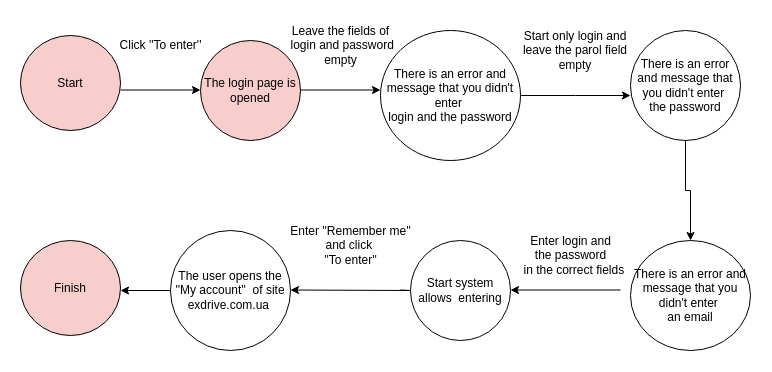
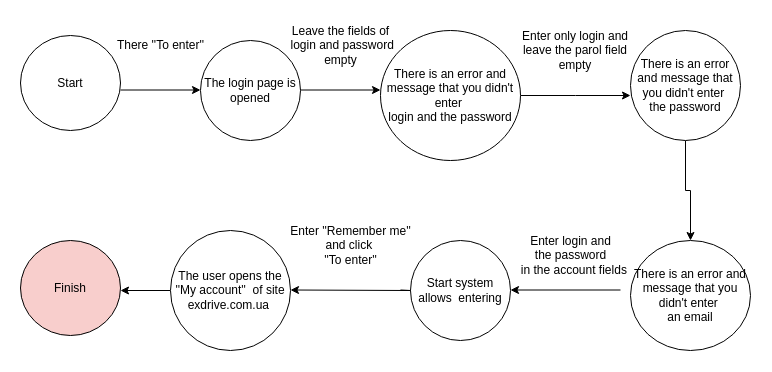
  <mxCell id="0" />
  <mxCell id="1" parent="0" />
- <mxCell id="2" value="Start" style="ellipse;whiteSpace=wrap;html=1;fillColor=#f8cecc;" parent="1" vertex="1"><mxGeometry y="35" width="100" height="95" as="geometry" x="20" /></mxCell>
+ <mxCell id="2" value="Start" style="ellipse;whiteSpace=wrap;html=1;" parent="1" vertex="1"><mxGeometry y="35" width="100" height="95" as="geometry" x="20" /></mxCell>
  <mxCell id="3" value="" style="endArrow=classic;html=1;rounded=0;" parent="1" edge="1"><mxGeometry width="50" height="50" relative="1" as="geometry"><mxPoint x="120" y="89.5" as="sourcePoint" /><mxPoint x="200" y="89.5" as="targetPoint" /></mxGeometry></mxCell>
- <mxCell id="4" value="The login page is opened" style="ellipse;whiteSpace=wrap;html=1;fillColor=#f8cecc;" parent="1" vertex="1"><mxGeometry x="200" y="40" width="100" height="100" as="geometry" /></mxCell>
- <mxCell id="5" value="&lt;span style=&quot;&quot;&gt;Click ''To enter''&lt;/span&gt;" style="text;html=1;align=center;verticalAlign=middle;resizable=0;points=[];autosize=1;strokeColor=none;fillColor=none;" parent="1" vertex="1"><mxGeometry x="110" y="35" width="100" height="20" as="geometry" /></mxCell>
+ <mxCell id="4" value="The login page is opened" style="ellipse;whiteSpace=wrap;html=1;" parent="1" vertex="1"><mxGeometry x="200" y="40" width="100" height="100" as="geometry" /></mxCell>
+ <mxCell id="5" value="&lt;span style=&quot;&quot;&gt;There ''To enter''&lt;/span&gt;" style="text;html=1;align=center;verticalAlign=middle;resizable=0;points=[];autosize=1;strokeColor=none;fillColor=none;" parent="1" vertex="1"><mxGeometry x="110" y="35" width="100" height="20" as="geometry" /></mxCell>
  <mxCell id="6" value="" style="endArrow=classic;html=1;rounded=0;" parent="1" edge="1"><mxGeometry width="50" height="50" relative="1" as="geometry"><mxPoint x="300" y="89.5" as="sourcePoint" /><mxPoint x="380" y="89.5" as="targetPoint" /></mxGeometry></mxCell>
  <mxCell id="7" value="Leave the fields of&lt;br&gt;&amp;nbsp;login and password&lt;br&gt;empty" style="text;html=1;align=center;verticalAlign=middle;resizable=0;points=[];autosize=1;strokeColor=none;fillColor=none;" parent="1" vertex="1"><mxGeometry x="280" y="20" width="120" height="50" as="geometry" /></mxCell>
  <mxCell id="8" style="edgeStyle=orthogonalEdgeStyle;rounded=0;orthogonalLoop=1;jettySize=auto;html=1;fontSize=12;" parent="1" source="9" edge="1"><mxGeometry relative="1" as="geometry"><mxPoint x="630" y="95" as="targetPoint" /></mxGeometry></mxCell>
  <mxCell id="9" value="&lt;font style=&quot;font-size: 12px;&quot;&gt;There is an error and message that you didn't enter&amp;nbsp;&lt;br&gt;login and the password&lt;/font&gt;" style="ellipse;whiteSpace=wrap;html=1;" parent="1" vertex="1"><mxGeometry x="380" y="30" width="140" height="130" as="geometry" /></mxCell>
  <mxCell id="10" style="edgeStyle=orthogonalEdgeStyle;rounded=0;orthogonalLoop=1;jettySize=auto;html=1;exitX=0.5;exitY=1;exitDx=0;exitDy=0;entryX=0.5;entryY=0;entryDx=0;entryDy=0;fontSize=12;" parent="1" source="11" target="12" edge="1"><mxGeometry relative="1" as="geometry" /></mxCell>
  <mxCell id="11" value="&lt;span style=&quot;&quot;&gt;There is an error and message that you didn't enter&amp;nbsp;&lt;/span&gt;&lt;br style=&quot;&quot;&gt;&lt;span style=&quot;&quot;&gt;the password&lt;/span&gt;" style="ellipse;whiteSpace=wrap;html=1;" parent="1" vertex="1"><mxGeometry x="630" y="30" width="110" height="110" as="geometry" /></mxCell>
  <mxCell id="12" value="&lt;span style=&quot;&quot;&gt;There is an error and message that you didn't enter&amp;nbsp;&lt;/span&gt;&lt;br style=&quot;&quot;&gt;an email" style="ellipse;whiteSpace=wrap;html=1;" parent="1" vertex="1"><mxGeometry x="630" y="240" width="120" height="110" as="geometry" /></mxCell>
- <mxCell id="13" value="Start only login and leave the parol field empty" style="text;html=1;strokeColor=none;fillColor=none;align=center;verticalAlign=middle;whiteSpace=wrap;rounded=0;" parent="1" vertex="1"><mxGeometry x="520" y="35" width="110" height="30" as="geometry" /></mxCell>
+ <mxCell id="13" value="Enter only login and leave the parol field empty" style="text;html=1;strokeColor=none;fillColor=none;align=center;verticalAlign=middle;whiteSpace=wrap;rounded=0;" parent="1" vertex="1"><mxGeometry x="520" y="35" width="110" height="30" as="geometry" /></mxCell>
  <mxCell id="14" value="" style="endArrow=classic;html=1;rounded=0;" parent="1" edge="1"><mxGeometry width="50" height="50" relative="1" as="geometry"><mxPoint x="620" y="289.5" as="sourcePoint" /><mxPoint x="510" y="289.5" as="targetPoint" /><Array as="points"><mxPoint x="620" y="289.5" /></Array></mxGeometry></mxCell>
  <mxCell id="15" value="Start system allows&amp;nbsp; entering" style="ellipse;whiteSpace=wrap;html=1;" parent="1" vertex="1"><mxGeometry x="410" y="240" width="100" height="100" as="geometry" /></mxCell>
- <mxCell id="16" value="&lt;span style=&quot;&quot;&gt;Enter login and&lt;br&gt;the password&lt;br&gt;&amp;nbsp; in the correct fields&lt;/span&gt;" style="text;html=1;align=center;verticalAlign=middle;resizable=0;points=[];autosize=1;strokeColor=none;fillColor=none;" parent="1" vertex="1"><mxGeometry x="510" y="230" width="120" height="50" as="geometry" /></mxCell>
+ <mxCell id="16" value="&lt;span style=&quot;&quot;&gt;Enter login and&lt;br&gt;the password&lt;br&gt;&amp;nbsp; in the account fields&lt;/span&gt;" style="text;html=1;align=center;verticalAlign=middle;resizable=0;points=[];autosize=1;strokeColor=none;fillColor=none;" parent="1" vertex="1"><mxGeometry x="510" y="230" width="120" height="50" as="geometry" /></mxCell>
  <mxCell id="17" value="" style="endArrow=classic;html=1;rounded=0;" parent="1" edge="1"><mxGeometry width="50" height="50" relative="1" as="geometry"><mxPoint x="400" y="289.5" as="sourcePoint" /><mxPoint x="290" y="289.5" as="targetPoint" /><Array as="points"><mxPoint x="410" y="290" /></Array></mxGeometry></mxCell>
  <mxCell id="18" value="Enter ''Remember me''&lt;br&gt;and click&amp;nbsp;&lt;br&gt;''To enter''" style="text;html=1;align=center;verticalAlign=middle;resizable=0;points=[];autosize=1;strokeColor=none;fillColor=none;" parent="1" vertex="1"><mxGeometry x="280" y="220" width="140" height="50" as="geometry" /></mxCell>
  <mxCell id="19" style="edgeStyle=orthogonalEdgeStyle;rounded=0;orthogonalLoop=1;jettySize=auto;html=1;fontSize=9;" parent="1" source="20" edge="1"><mxGeometry relative="1" as="geometry"><mxPoint x="120" y="290" as="targetPoint" /></mxGeometry></mxCell>
  <mxCell id="20" value="The user opens the ''My account''&amp;nbsp; of site exdrive.com.ua&amp;nbsp;" style="ellipse;whiteSpace=wrap;html=1;" parent="1" vertex="1"><mxGeometry x="170" y="230" width="120" height="120" as="geometry" /></mxCell>
  <mxCell id="21" value="Finish" style="ellipse;whiteSpace=wrap;html=1;fillColor=#f8cecc;" parent="1" vertex="1"><mxGeometry y="240" width="100" height="95" as="geometry" x="20" /></mxCell>
